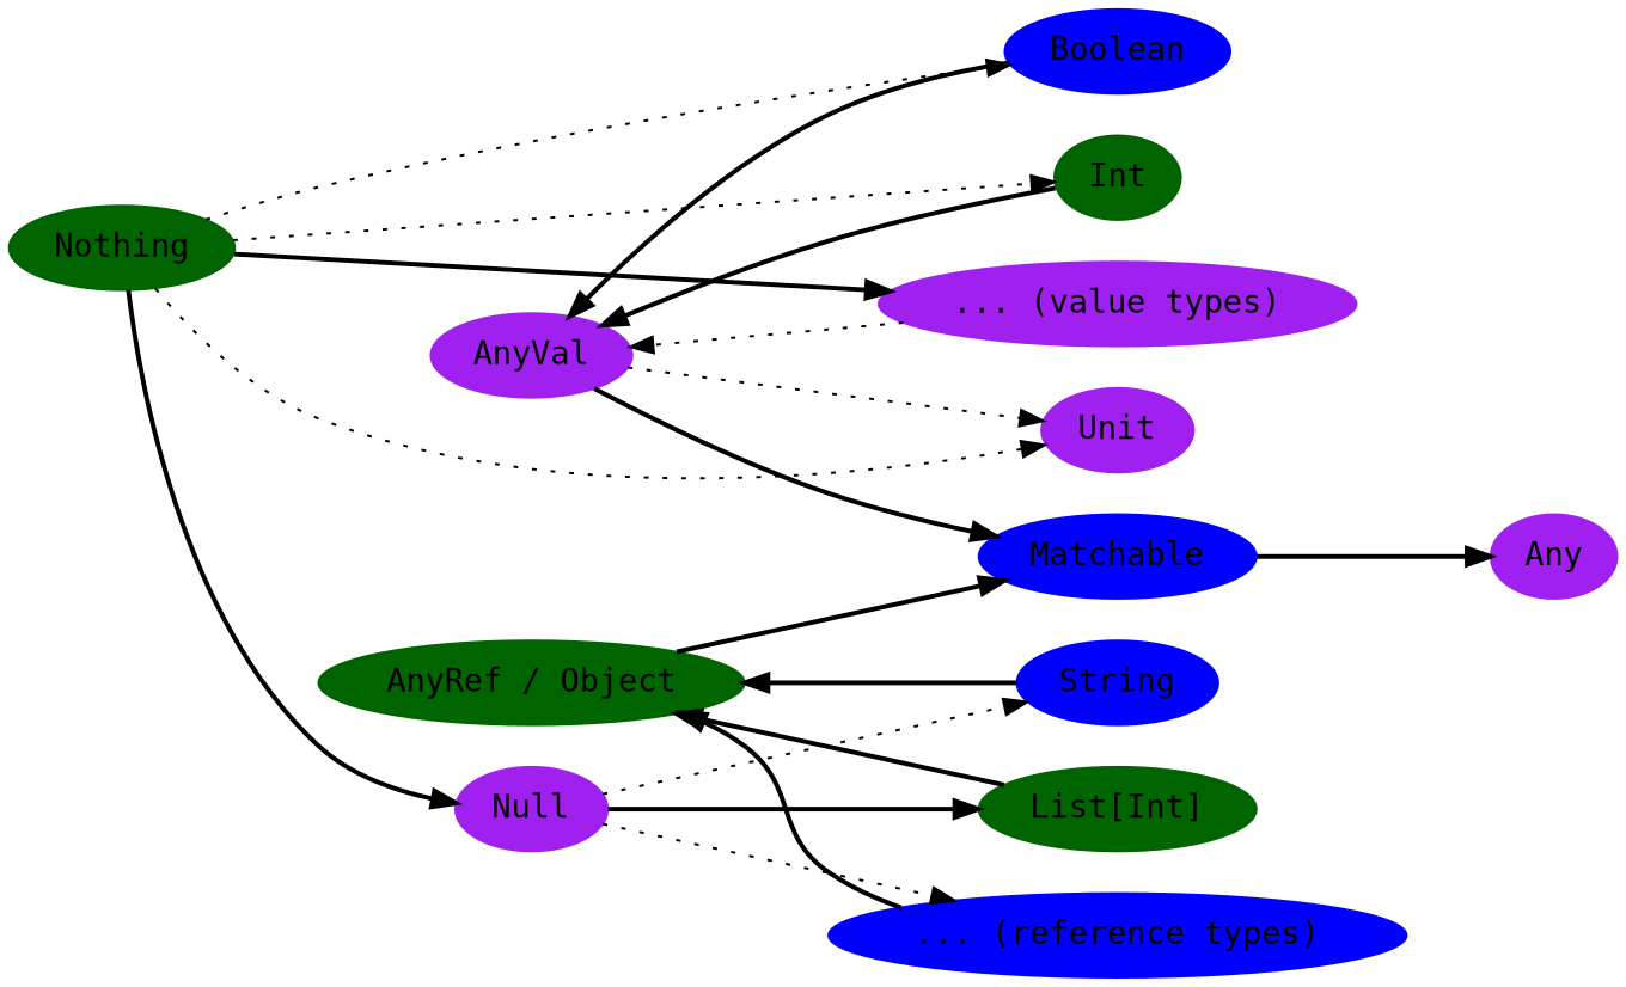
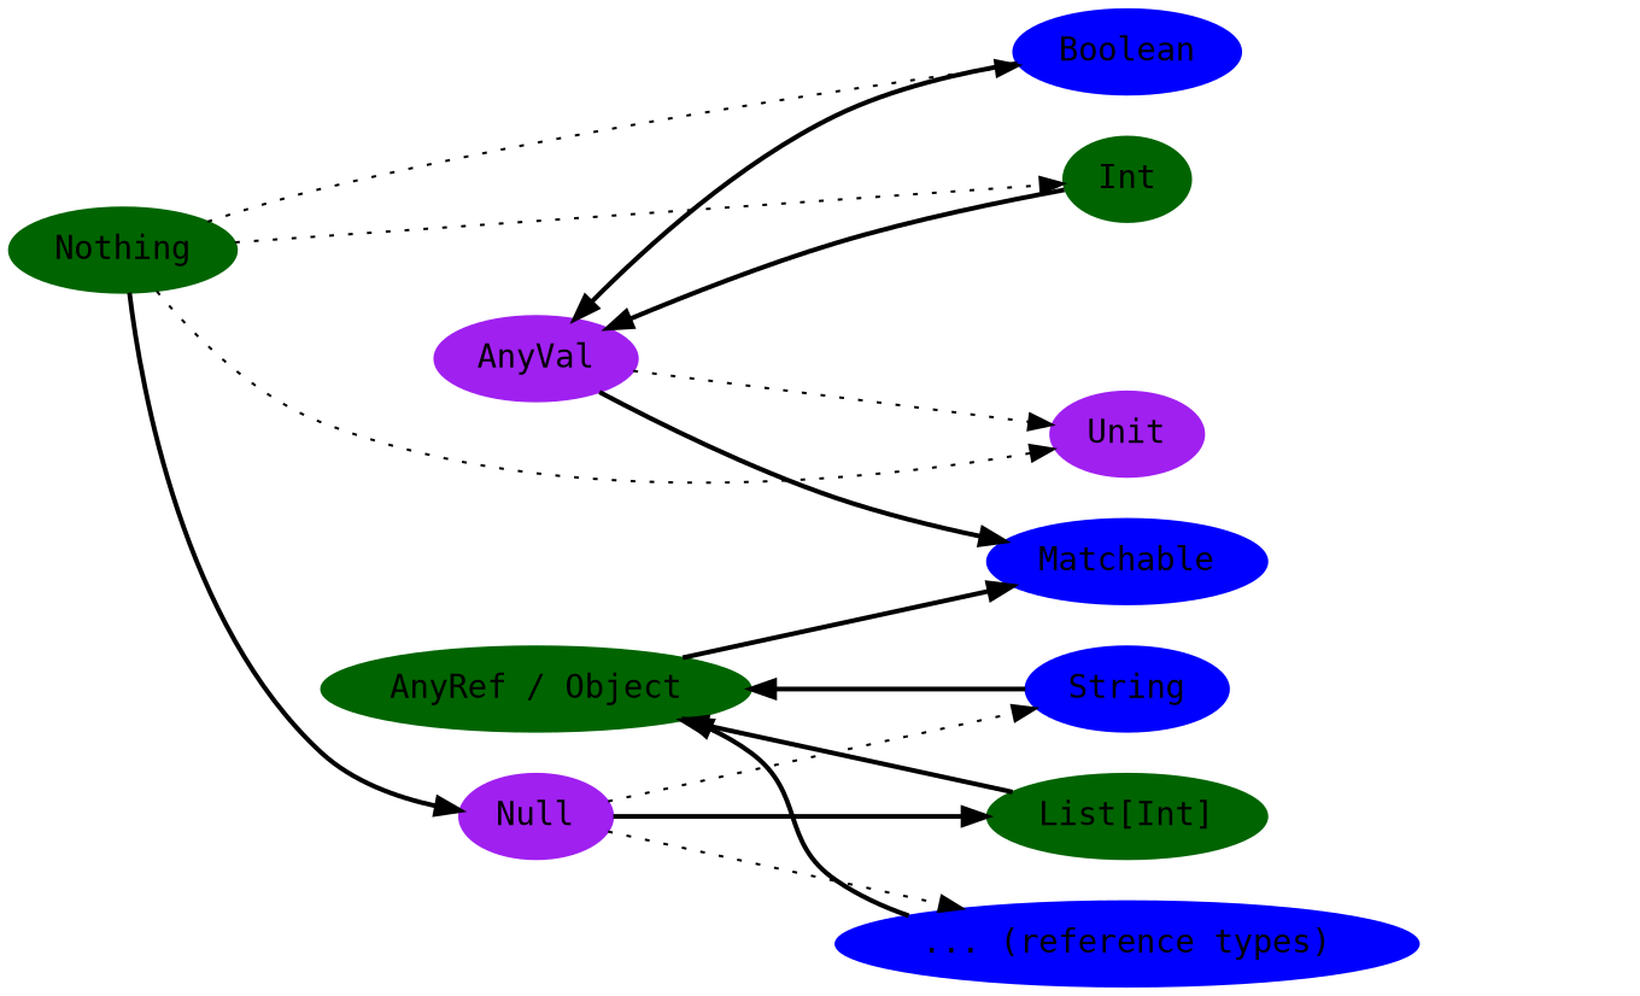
  digraph {
    rankdir=LR
    node [color=purple fontname=Consolas style=filled]
    edge [style=bold]
    AnyVal
    "AnyRef / Object" [color=darkgreen]
    Unit
    Boolean [color=blue]
    Int [color=darkgreen]
-   "... (value types)"
    String [color=blue]
    "List[Int]" [color=darkgreen]
    "... (reference types)" [color=blue]
    Matchable [color=blue]
-   Any
    Null
    Nothing [color=darkgreen]
    subgraph sub_1 {
      rank=same
      AnyVal
      "AnyRef / Object"
    }
    subgraph sub_2 {
      rank=same
      Unit
      Boolean
      Int
-     "... (value types)"
      String
      "List[Int]"
      "... (reference types)"
    }
    AnyVal -> Unit [style=dotted]
    AnyVal -> Matchable
    "AnyRef / Object" -> Matchable
    Boolean -> AnyVal
    Int -> AnyVal
-   "... (value types)" -> AnyVal [style=dotted]
    String -> "AnyRef / Object"
    "List[Int]" -> "AnyRef / Object"
    "... (reference types)" -> "AnyRef / Object"
-   Matchable -> Any
    Null -> String [style=dotted]
    Null -> "List[Int]"
    Null -> "... (reference types)" [style=dotted]
    Nothing -> Unit [style=dotted]
    Nothing -> Boolean [style=dotted]
    Nothing -> Int [style=dotted]
-   Nothing -> "... (value types)"
    Nothing -> Null
  }
